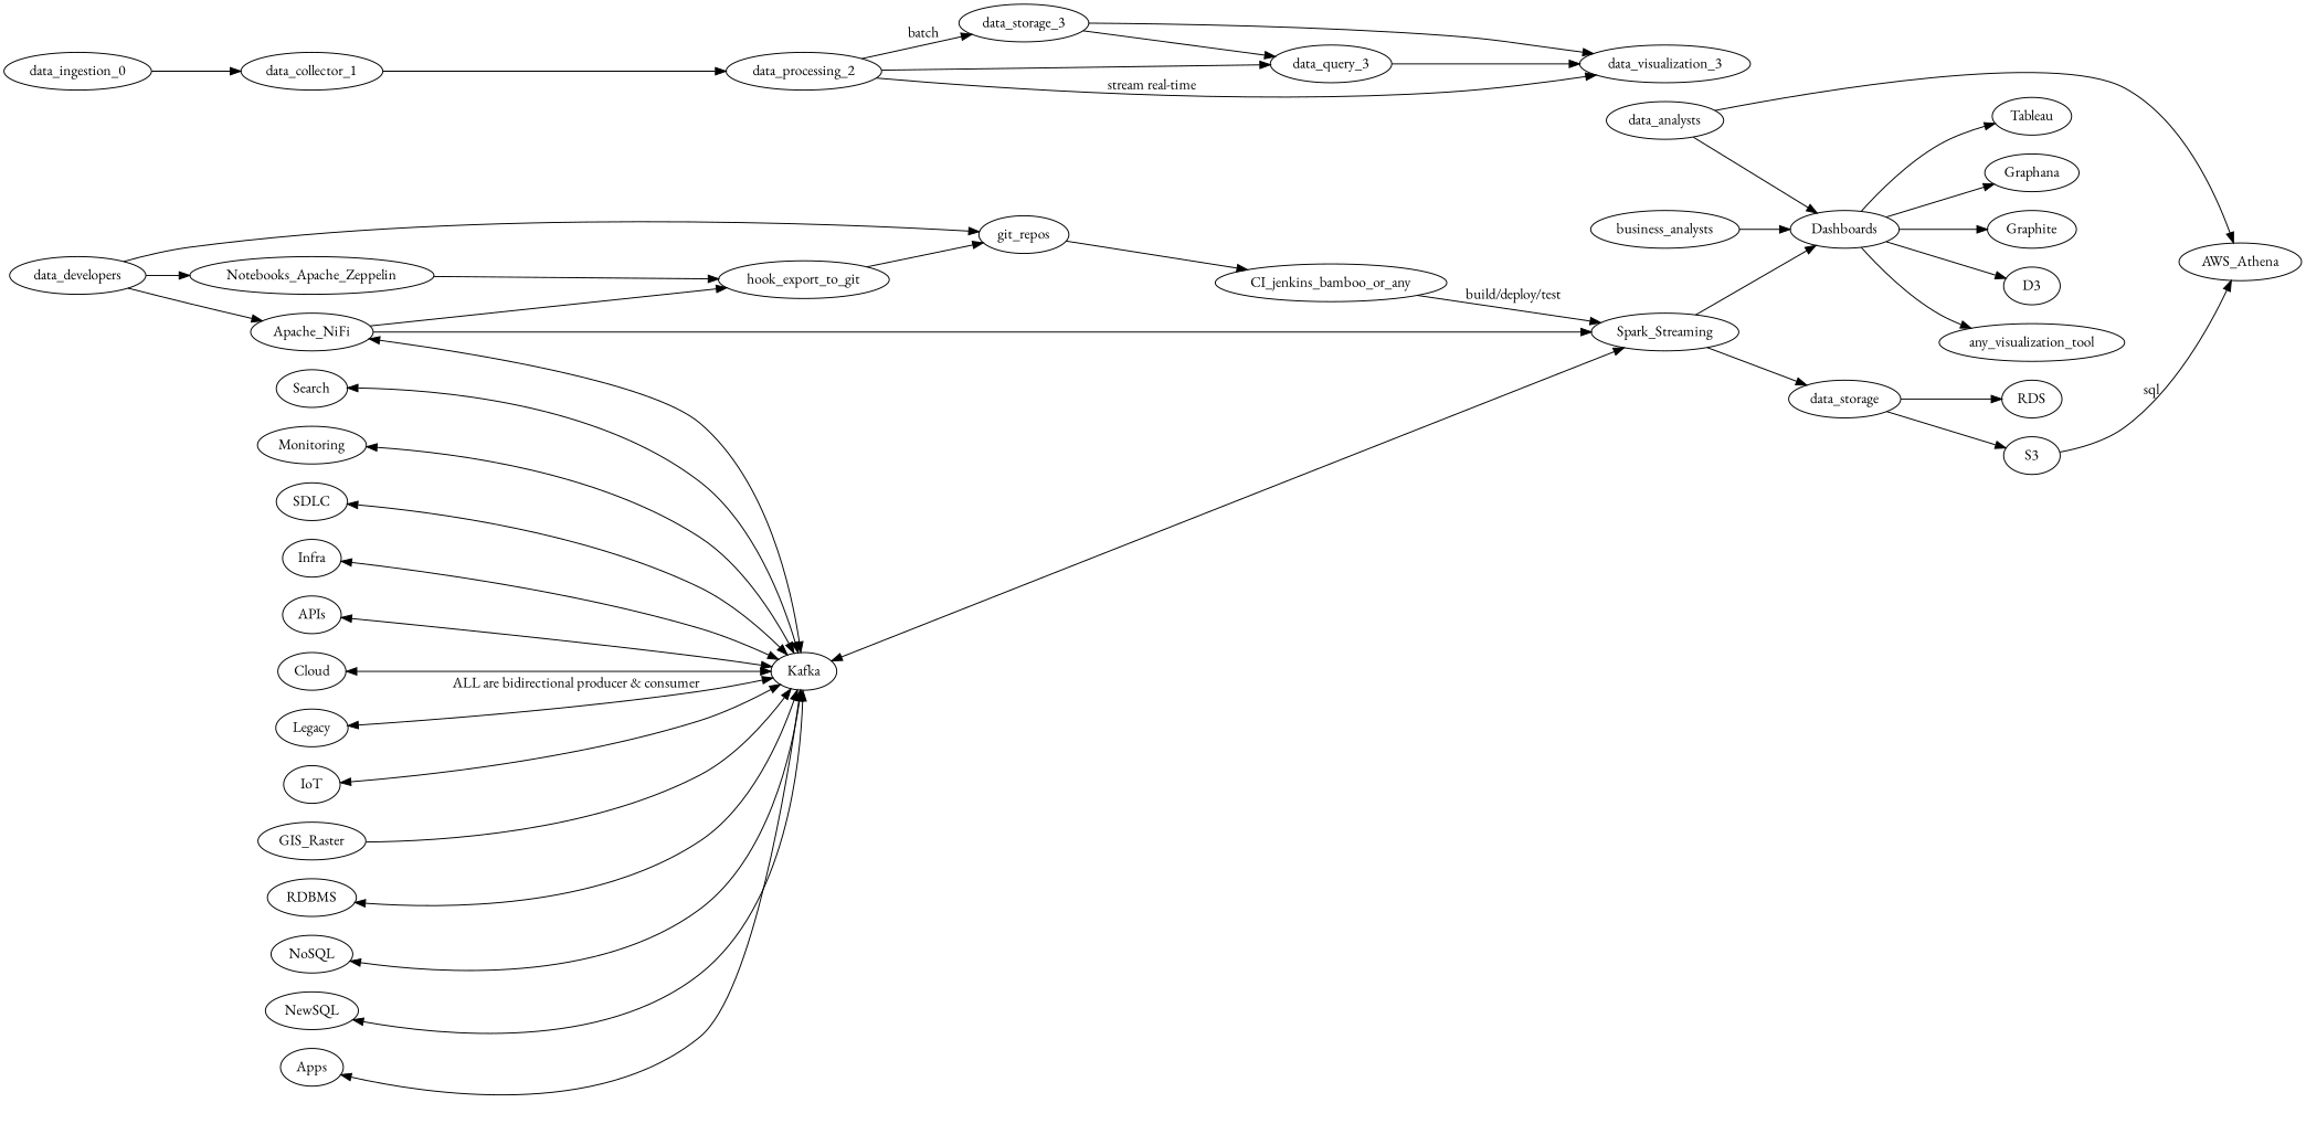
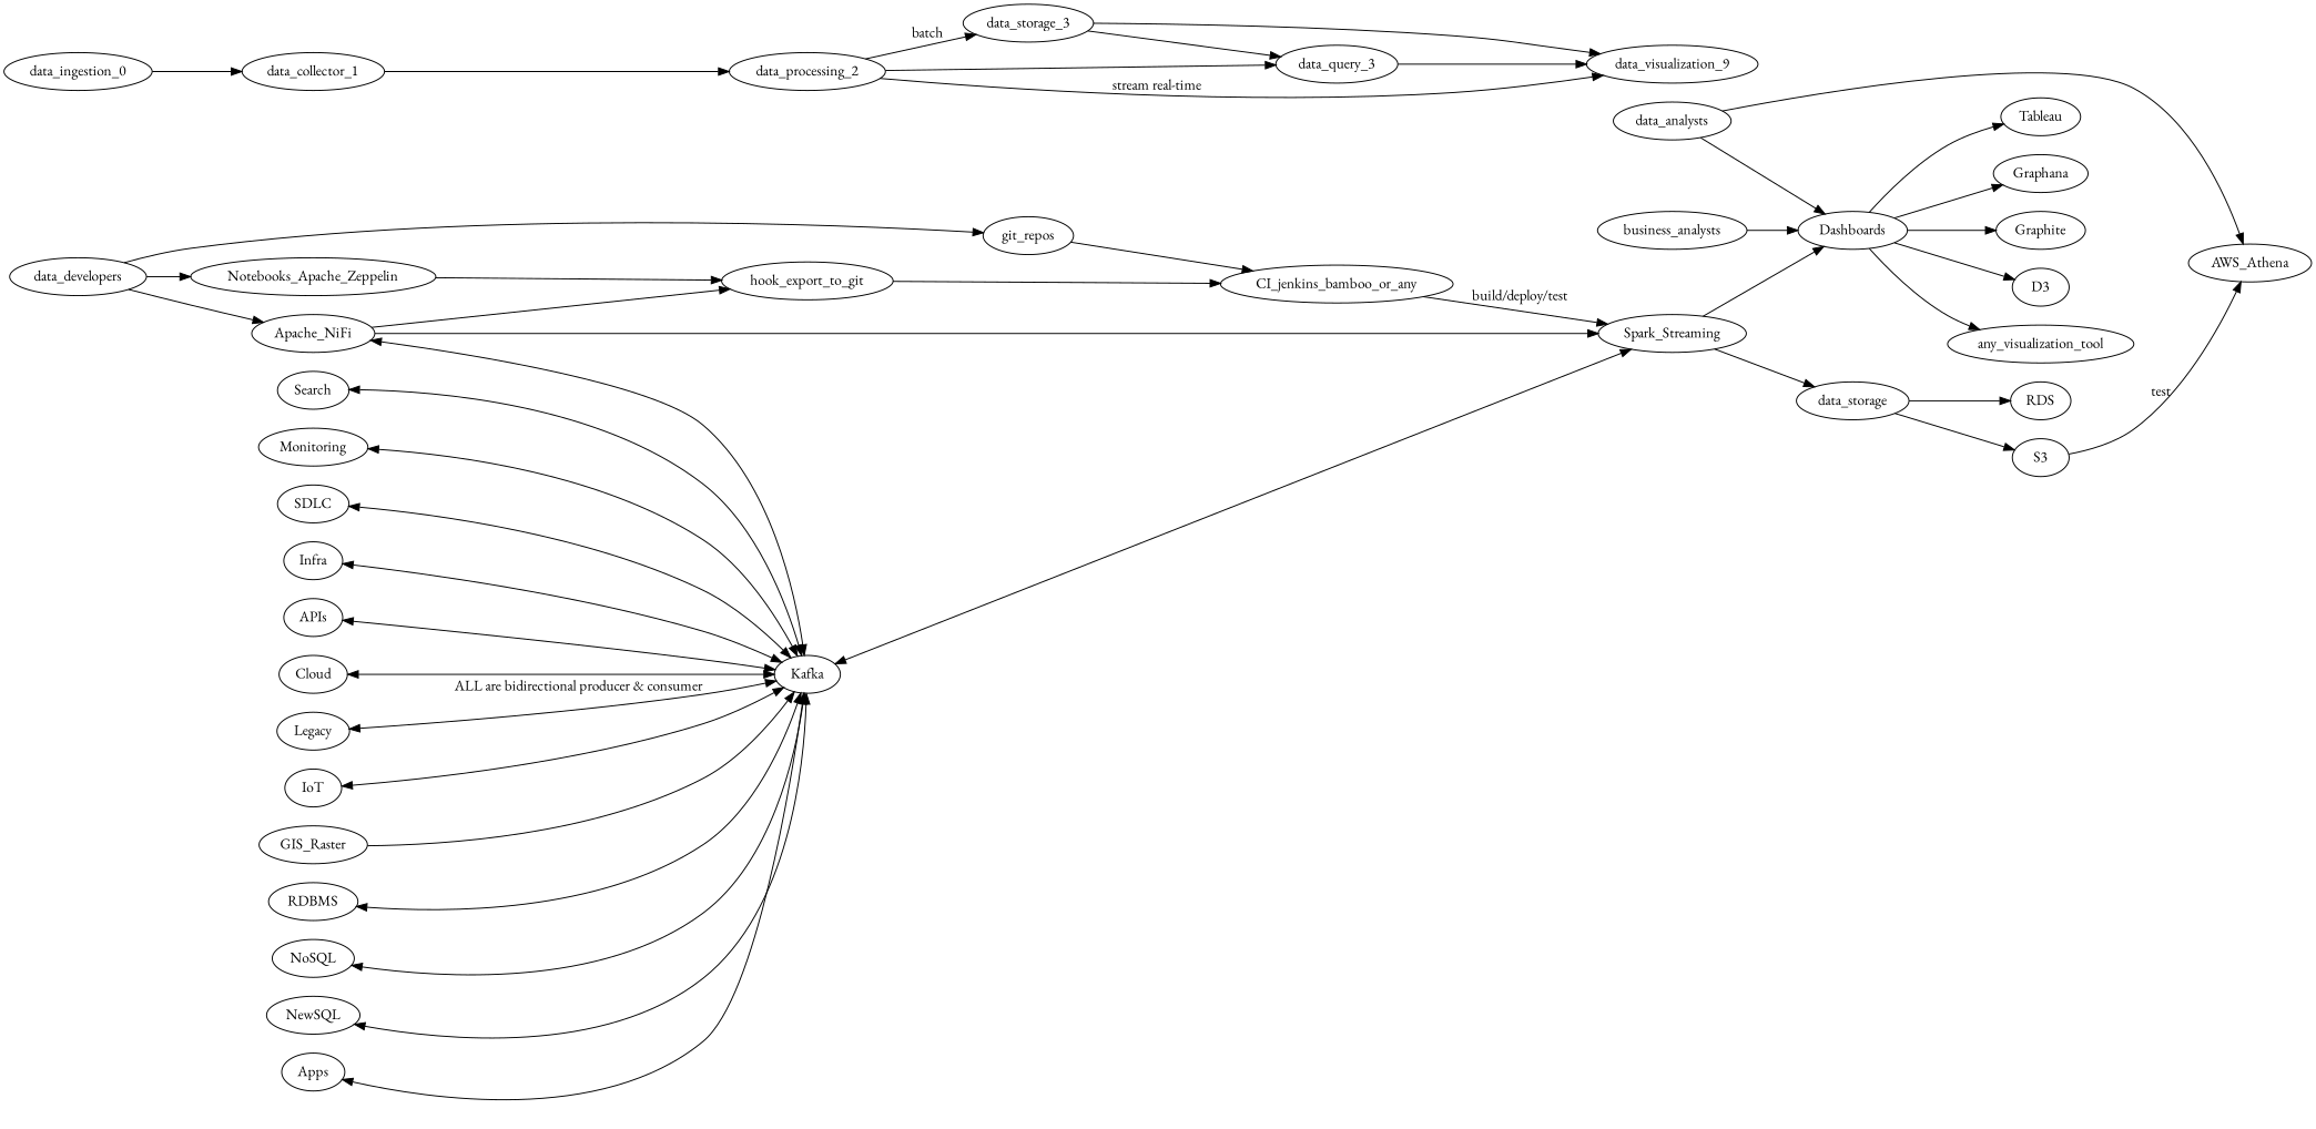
  digraph {
    fontname="EB Garamond"
    rankdir=LR
    node [fontname="EB Garamond"]
    edge [fontname="EB Garamond"]
    APIs
    Kafka
    Spark_Streaming
    RDBMS
    NoSQL
    NewSQL
    Apps
    Search
    Monitoring
    SDLC
    Infra
    Cloud
    Legacy
    IoT
    GIS_Raster
    data_developers
    git_repos
    Notebooks_Apache_Zeppelin
    Apache_NiFi
    CI_jenkins_bamboo_or_any
    hook_export_to_git
    data_storage
    Dashboards
    S3
    RDS
    AWS_Athena
    Tableau
    Graphana
    Graphite
    D3
    any_visualization_tool
    data_analysts
    n33 [label=business_analysts]
    data_ingestion_0
    data_collector_1
    data_processing_2
    data_storage_3
    data_query_3
-   data_visualization_3
+   data_visualization_3 [label=data_visualization_9]
    subgraph sub_1 {
      APIs
      Kafka
      Spark_Streaming
      RDBMS
      NoSQL
      NewSQL
      Apps
      Search
      Monitoring
      SDLC
      Infra
      Cloud
      Legacy
      IoT
      GIS_Raster
      data_developers
      git_repos
      Notebooks_Apache_Zeppelin
      Apache_NiFi
      CI_jenkins_bamboo_or_any
      hook_export_to_git
      data_storage
      Dashboards
      S3
      RDS
      AWS_Athena
      Tableau
      Graphana
      Graphite
      D3
      any_visualization_tool
      data_analysts
      n33
    }
    subgraph sub_2 {
      data_ingestion_0
      data_collector_1
      data_processing_2
      data_storage_3
      data_query_3
      data_visualization_3
    }
    APIs -> Kafka [dir=both]
    Kafka -> Spark_Streaming [dir=both]
    Spark_Streaming -> data_storage
    Spark_Streaming -> Dashboards
    RDBMS -> Kafka [dir=both]
    NoSQL -> Kafka [dir=both]
    NewSQL -> Kafka [dir=both]
    Apps -> Kafka [dir=both]
    Search -> Kafka [dir=both]
    Monitoring -> Kafka [dir=both]
    SDLC -> Kafka [dir=both]
    Infra -> Kafka [dir=both]
    Cloud -> Kafka [dir=both]
    Legacy -> Kafka [dir=both label="ALL are bidirectional producer & consumer"]
    IoT -> Kafka [dir=both]
    GIS_Raster -> Kafka
    data_developers -> git_repos
    data_developers -> Notebooks_Apache_Zeppelin
    data_developers -> Apache_NiFi
    git_repos -> CI_jenkins_bamboo_or_any
    Notebooks_Apache_Zeppelin -> hook_export_to_git
    Apache_NiFi -> Kafka [dir=both]
    Apache_NiFi -> Spark_Streaming
    Apache_NiFi -> hook_export_to_git
    CI_jenkins_bamboo_or_any -> Spark_Streaming [label="build/deploy/test"]
-   hook_export_to_git -> git_repos
+   hook_export_to_git -> CI_jenkins_bamboo_or_any
    data_storage -> S3
    data_storage -> RDS
    Dashboards -> Tableau
    Dashboards -> Graphana
    Dashboards -> Graphite
    Dashboards -> D3
    Dashboards -> any_visualization_tool
-   S3 -> AWS_Athena [label=sql]
+   S3 -> AWS_Athena [label=test]
    data_analysts -> Dashboards
    data_analysts -> AWS_Athena
    n33 -> Dashboards
    data_ingestion_0 -> data_collector_1
    data_collector_1 -> data_processing_2
    data_processing_2 -> data_storage_3 [label=batch]
    data_processing_2 -> data_query_3
    data_processing_2 -> data_visualization_3 [label="stream real-time"]
    data_storage_3 -> data_query_3
    data_storage_3 -> data_visualization_3
    data_query_3 -> data_visualization_3
  }
